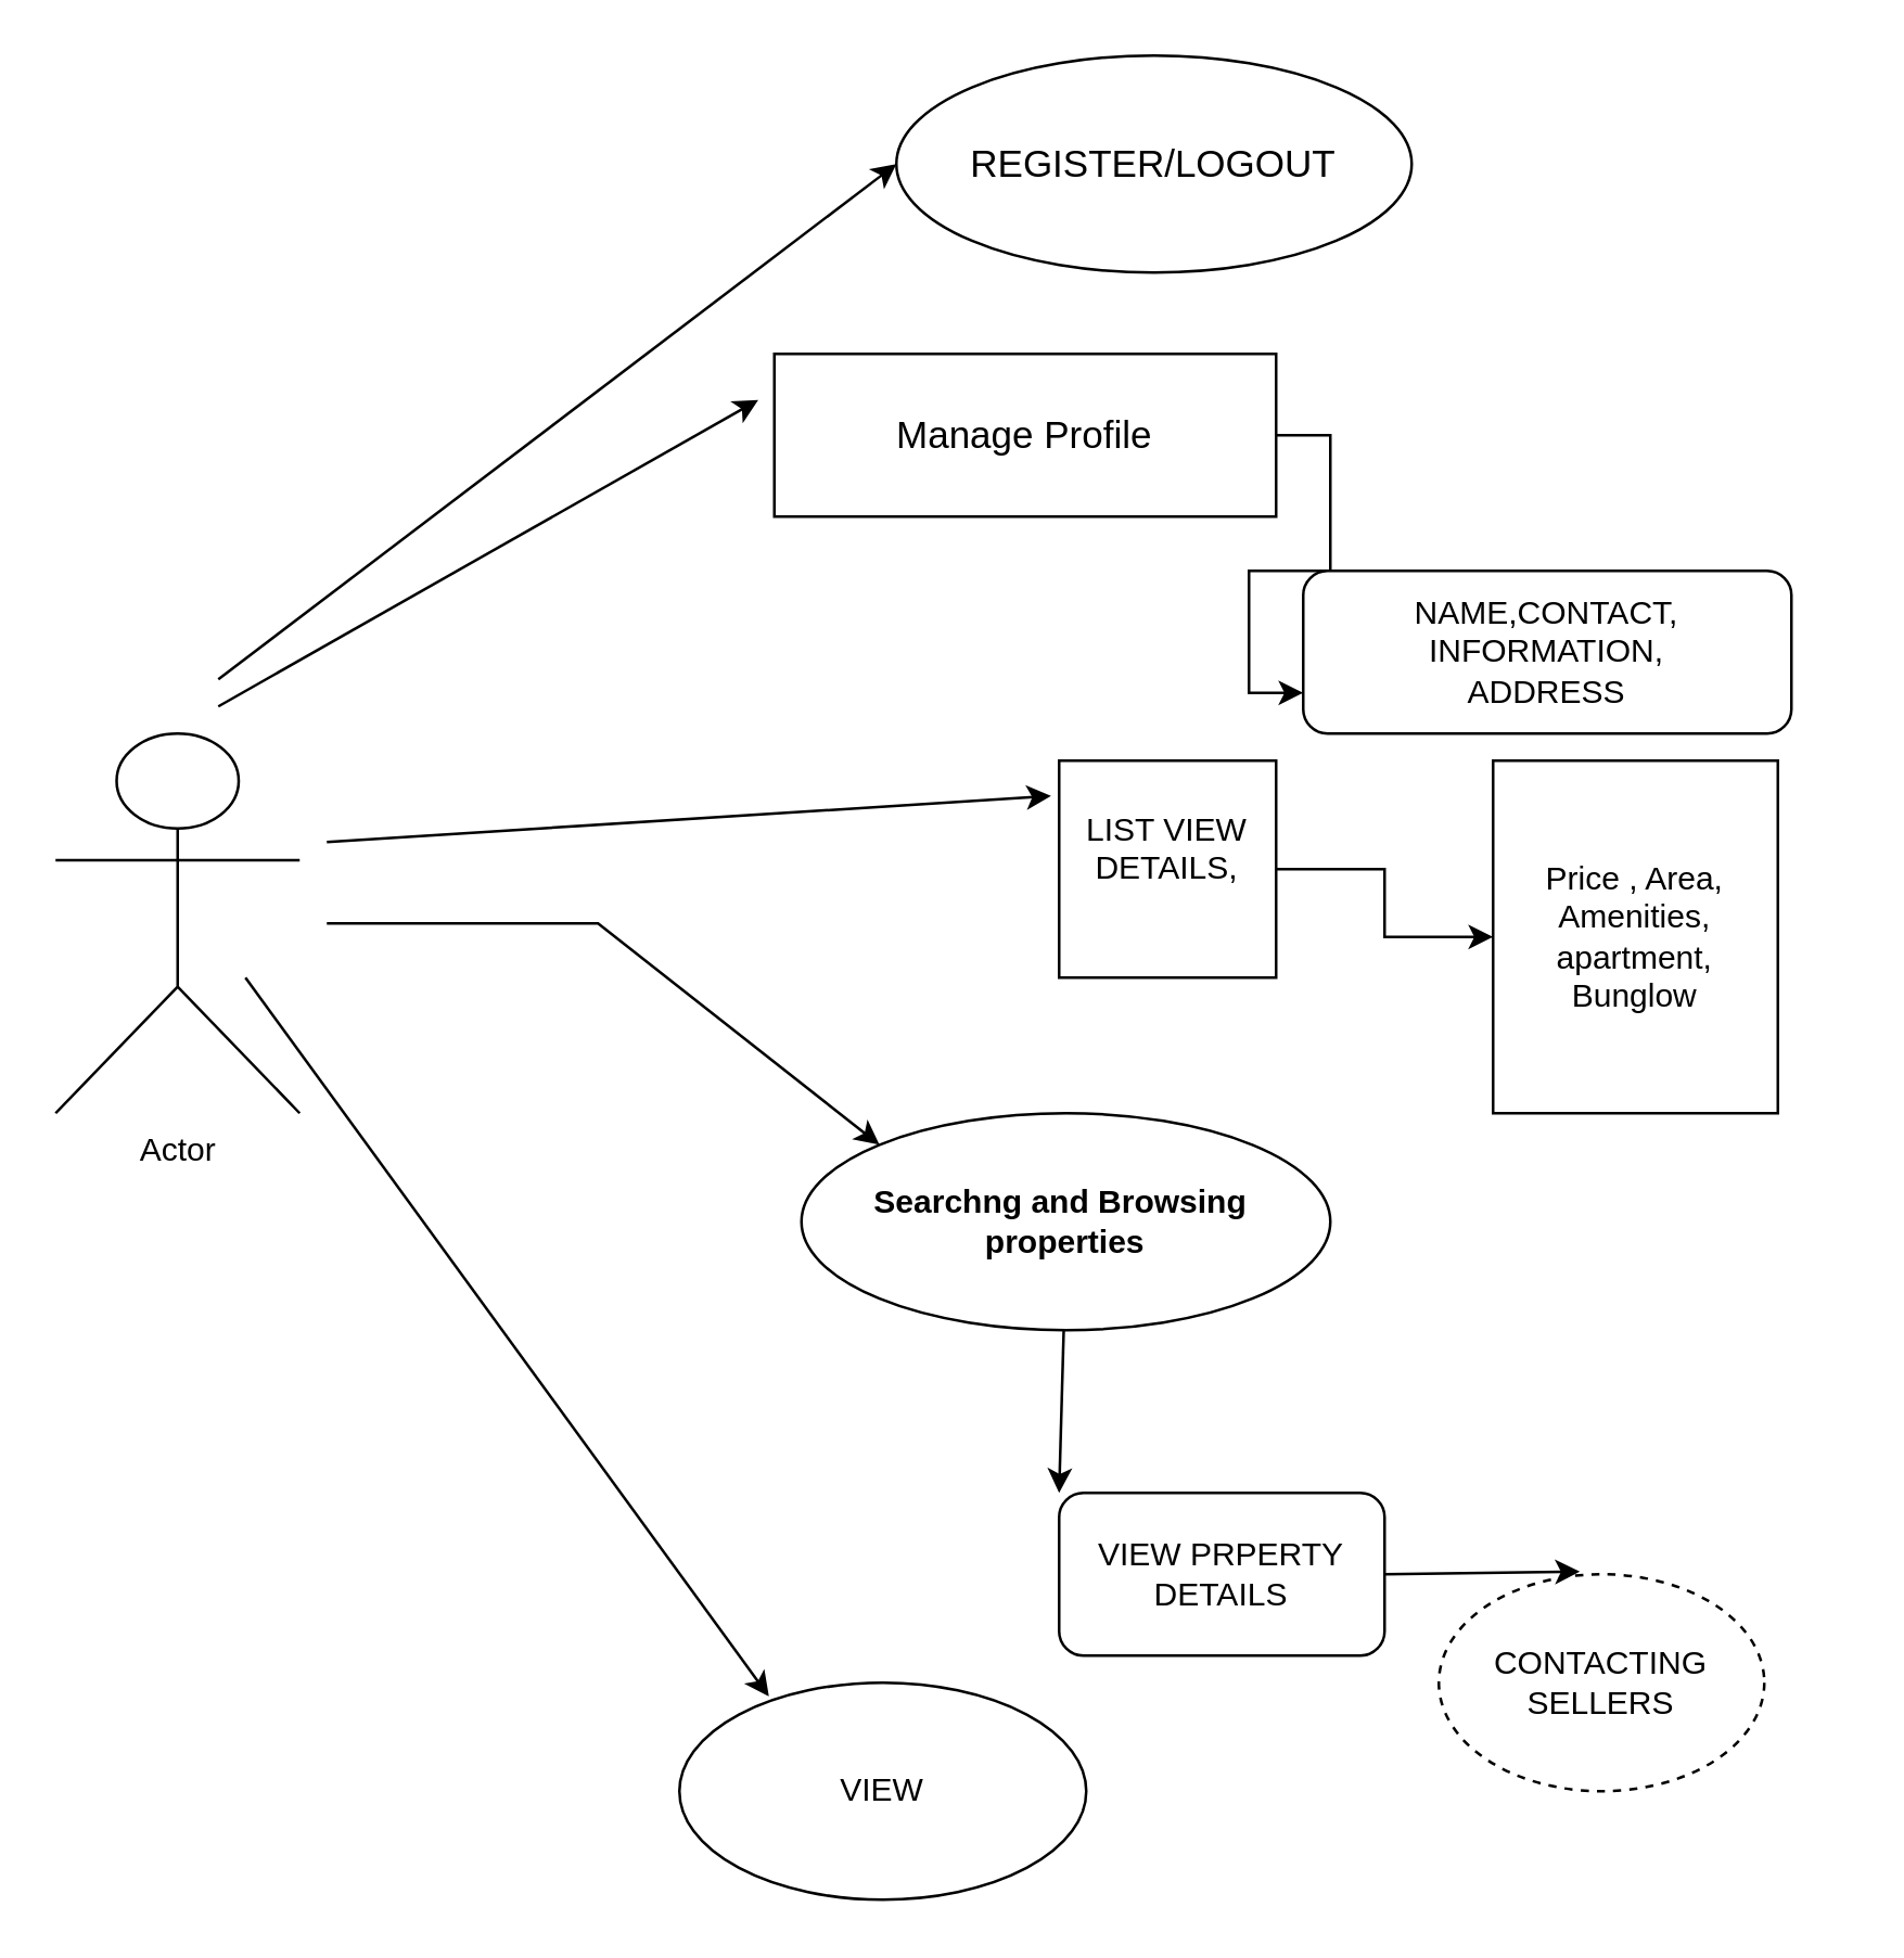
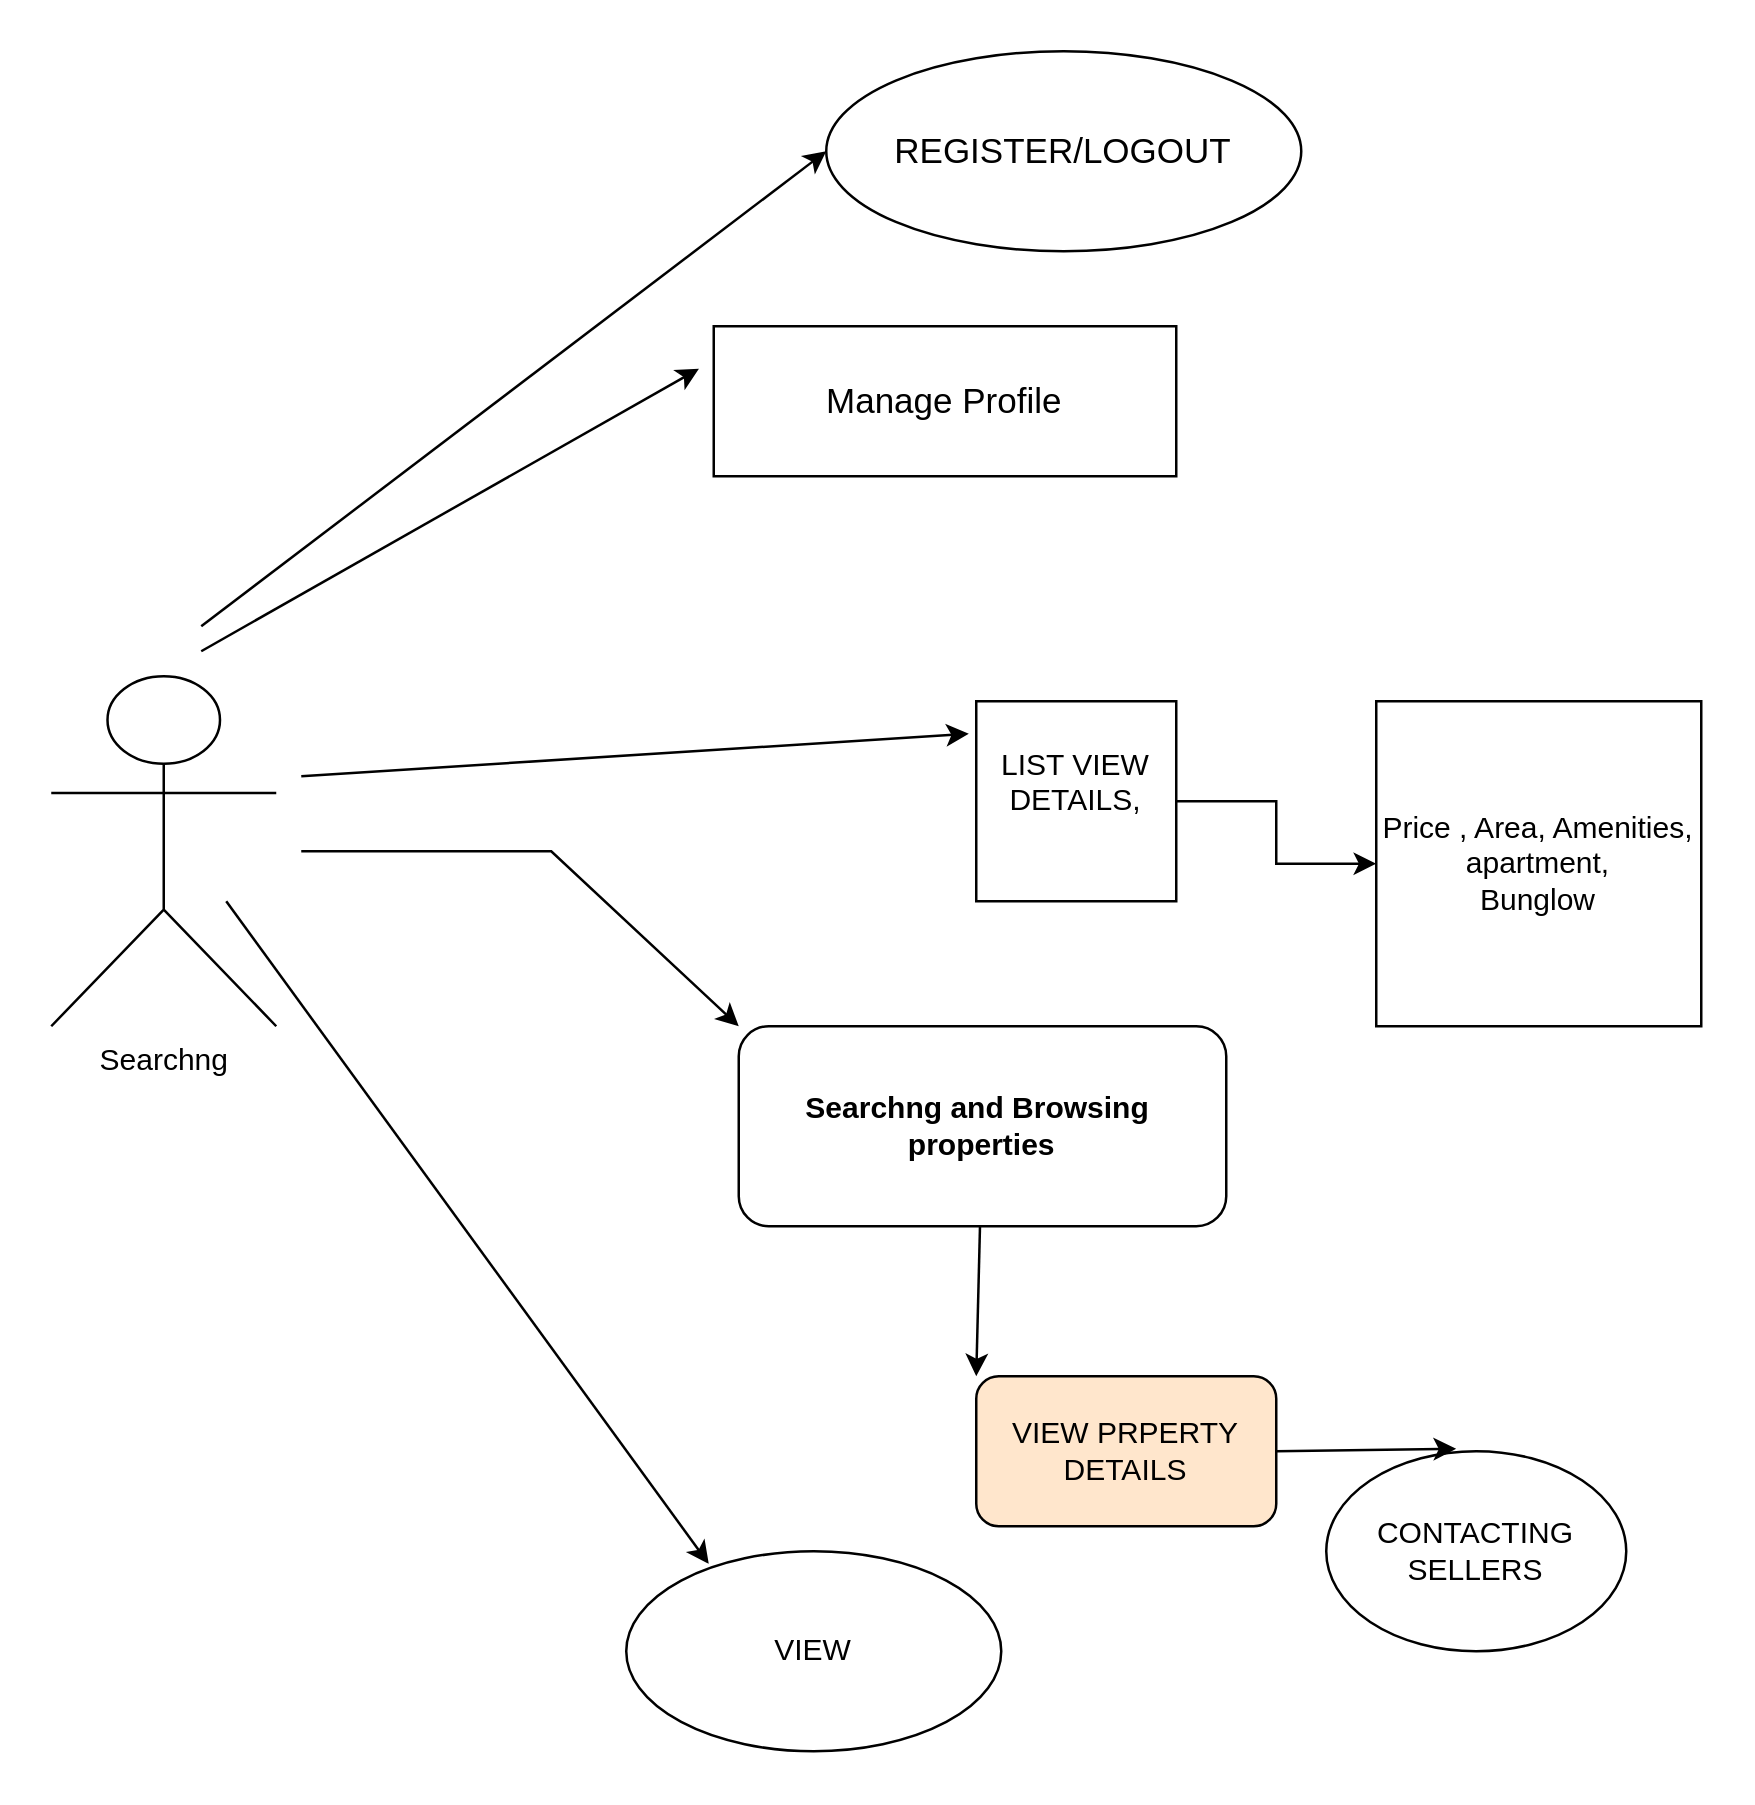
  <mxCell id="0" />
  <mxCell id="1" parent="0" />
- <mxCell id="2" value="Actor" style="shape=umlActor;verticalLabelPosition=bottom;verticalAlign=top;html=1;outlineConnect=0;" parent="1" vertex="1"><mxGeometry x="20" y="270" width="90" height="140" as="geometry" /></mxCell>
+ <mxCell id="2" value="Searchng" style="shape=umlActor;verticalLabelPosition=bottom;verticalAlign=top;html=1;outlineConnect=0;" parent="1" vertex="1"><mxGeometry x="20" y="270" width="90" height="140" as="geometry" /></mxCell>
  <mxCell id="3" value="&lt;font style=&quot;font-size: 14px;&quot;&gt;REGISTER/LOGOUT&lt;/font&gt;" style="ellipse;whiteSpace=wrap;html=1;" parent="1" vertex="1"><mxGeometry x="330" y="20" width="190" height="80" as="geometry" /></mxCell>
  <mxCell id="4" value="" style="endArrow=classic;html=1;rounded=0;entryX=0;entryY=0.5;entryDx=0;entryDy=0;" parent="1" target="3" edge="1"><mxGeometry width="50" height="50" relative="1" as="geometry"><mxPoint x="80" y="250" as="sourcePoint" /><mxPoint x="210" y="110" as="targetPoint" /></mxGeometry></mxCell>
- <mxCell id="5" style="edgeStyle=orthogonalEdgeStyle;rounded=0;orthogonalLoop=1;jettySize=auto;html=1;entryX=0;entryY=0.75;entryDx=0;entryDy=0;" parent="1" source="6" target="8" edge="1"><mxGeometry relative="1" as="geometry" /></mxCell>
  <mxCell id="6" value="&lt;font style=&quot;font-size: 14px;&quot;&gt;Manage Profile&lt;/font&gt;" style="rounded=0;whiteSpace=wrap;html=1;" parent="1" vertex="1"><mxGeometry x="285" y="130" width="185" height="60" as="geometry" /></mxCell>
  <mxCell id="7" value="" style="endArrow=classic;html=1;rounded=0;entryX=-0.032;entryY=0.283;entryDx=0;entryDy=0;entryPerimeter=0;" parent="1" target="6" edge="1"><mxGeometry width="50" height="50" relative="1" as="geometry"><mxPoint x="80" y="260" as="sourcePoint" /><mxPoint x="230" y="160" as="targetPoint" /></mxGeometry></mxCell>
- <mxCell id="8" value="NAME,CONTACT,&lt;div&gt;INFORMATION,&lt;/div&gt;&lt;div&gt;ADDRESS&lt;/div&gt;" style="rounded=1;whiteSpace=wrap;html=1;" parent="1" vertex="1"><mxGeometry x="480" y="210" width="180" height="60" as="geometry" /></mxCell>
  <mxCell id="9" value="" style="edgeStyle=orthogonalEdgeStyle;rounded=0;orthogonalLoop=1;jettySize=auto;html=1;" parent="1" source="10" target="12" edge="1"><mxGeometry relative="1" as="geometry" /></mxCell>
  <mxCell id="10" value="LIST VIEW DETAILS,&lt;div&gt;&lt;br&gt;&lt;/div&gt;" style="whiteSpace=wrap;html=1;aspect=fixed;" parent="1" vertex="1"><mxGeometry x="390" y="280" width="80" height="80" as="geometry" /></mxCell>
  <mxCell id="11" value="" style="endArrow=classic;html=1;rounded=0;entryX=-0.037;entryY=0.163;entryDx=0;entryDy=0;entryPerimeter=0;" parent="1" target="10" edge="1"><mxGeometry width="50" height="50" relative="1" as="geometry"><mxPoint x="120" y="310" as="sourcePoint" /><mxPoint x="230" y="230" as="targetPoint" /></mxGeometry></mxCell>
- <mxCell id="12" value="Price , Area, Amenities,&lt;div&gt;apartment,&lt;/div&gt;&lt;div&gt;Bunglow&lt;/div&gt;" style="whiteSpace=wrap;html=1;aspect=fixed;" parent="1" vertex="1"><mxGeometry x="550" y="280" width="105" height="130" as="geometry" /></mxCell>
- <mxCell id="13" value="&lt;b&gt;Searchng and Browsing&amp;nbsp;&lt;/b&gt;&lt;div&gt;&lt;b&gt;properties&lt;/b&gt;&lt;/div&gt;" style="ellipse;whiteSpace=wrap;html=1;" vertex="1" parent="1"><mxGeometry x="295" y="410" width="195" height="80" as="geometry" /></mxCell>
+ <mxCell id="12" value="Price , Area, Amenities,&lt;div&gt;apartment,&lt;/div&gt;&lt;div&gt;Bunglow&lt;/div&gt;" style="whiteSpace=wrap;html=1;aspect=fixed;" parent="1" vertex="1"><mxGeometry x="550" y="280" width="130" height="130" as="geometry" /></mxCell>
+ <mxCell id="13" value="&lt;b&gt;Searchng and Browsing&amp;nbsp;&lt;/b&gt;&lt;div&gt;&lt;b&gt;properties&lt;/b&gt;&lt;/div&gt;" style="whiteSpace=wrap;html=1;rounded=1;" vertex="1" parent="1"><mxGeometry x="295" y="410" width="195" height="80" as="geometry" /></mxCell>
  <mxCell id="14" value="" style="endArrow=classic;html=1;rounded=0;entryX=0;entryY=0;entryDx=0;entryDy=0;" edge="1" parent="1" target="13"><mxGeometry width="50" height="50" relative="1" as="geometry"><mxPoint x="120" y="340" as="sourcePoint" /><mxPoint x="180" y="270" as="targetPoint" /><Array as="points"><mxPoint x="220" y="340" /></Array></mxGeometry></mxCell>
  <mxCell id="15" value="" style="endArrow=classic;html=1;rounded=0;" edge="1" parent="1" source="13"><mxGeometry width="50" height="50" relative="1" as="geometry"><mxPoint x="430" y="520" as="sourcePoint" /><mxPoint x="390" y="550" as="targetPoint" /></mxGeometry></mxCell>
- <mxCell id="16" value="VIEW PRPERTY DETAILS" style="rounded=1;whiteSpace=wrap;html=1;" vertex="1" parent="1"><mxGeometry x="390" y="550" width="120" height="60" as="geometry" /></mxCell>
- <mxCell id="17" value="CONTACTING SELLERS" style="ellipse;whiteSpace=wrap;html=1;dashed=1;" vertex="1" parent="1"><mxGeometry x="530" y="580" width="120" height="80" as="geometry" /></mxCell>
+ <mxCell id="16" value="VIEW PRPERTY DETAILS" style="rounded=1;whiteSpace=wrap;html=1;fillColor=#ffe6cc;" vertex="1" parent="1"><mxGeometry x="390" y="550" width="120" height="60" as="geometry" /></mxCell>
+ <mxCell id="17" value="CONTACTING SELLERS" style="ellipse;whiteSpace=wrap;html=1;" vertex="1" parent="1"><mxGeometry x="530" y="580" width="120" height="80" as="geometry" /></mxCell>
  <mxCell id="18" value="" style="endArrow=classic;html=1;rounded=0;entryX=0.433;entryY=-0.012;entryDx=0;entryDy=0;entryPerimeter=0;" edge="1" parent="1" target="17"><mxGeometry width="50" height="50" relative="1" as="geometry"><mxPoint x="510" y="580" as="sourcePoint" /><mxPoint x="560" y="530" as="targetPoint" /></mxGeometry></mxCell>
  <mxCell id="19" value="" style="endArrow=classic;html=1;rounded=0;entryX=0.22;entryY=0.063;entryDx=0;entryDy=0;entryPerimeter=0;" edge="1" parent="1" target="20"><mxGeometry width="50" height="50" relative="1" as="geometry"><mxPoint x="90" y="360" as="sourcePoint" /><mxPoint x="320" y="680" as="targetPoint" /></mxGeometry></mxCell>
  <mxCell id="20" value="VIEW" style="ellipse;whiteSpace=wrap;html=1;" vertex="1" parent="1"><mxGeometry x="250" y="620" width="150" height="80" as="geometry" /></mxCell>
